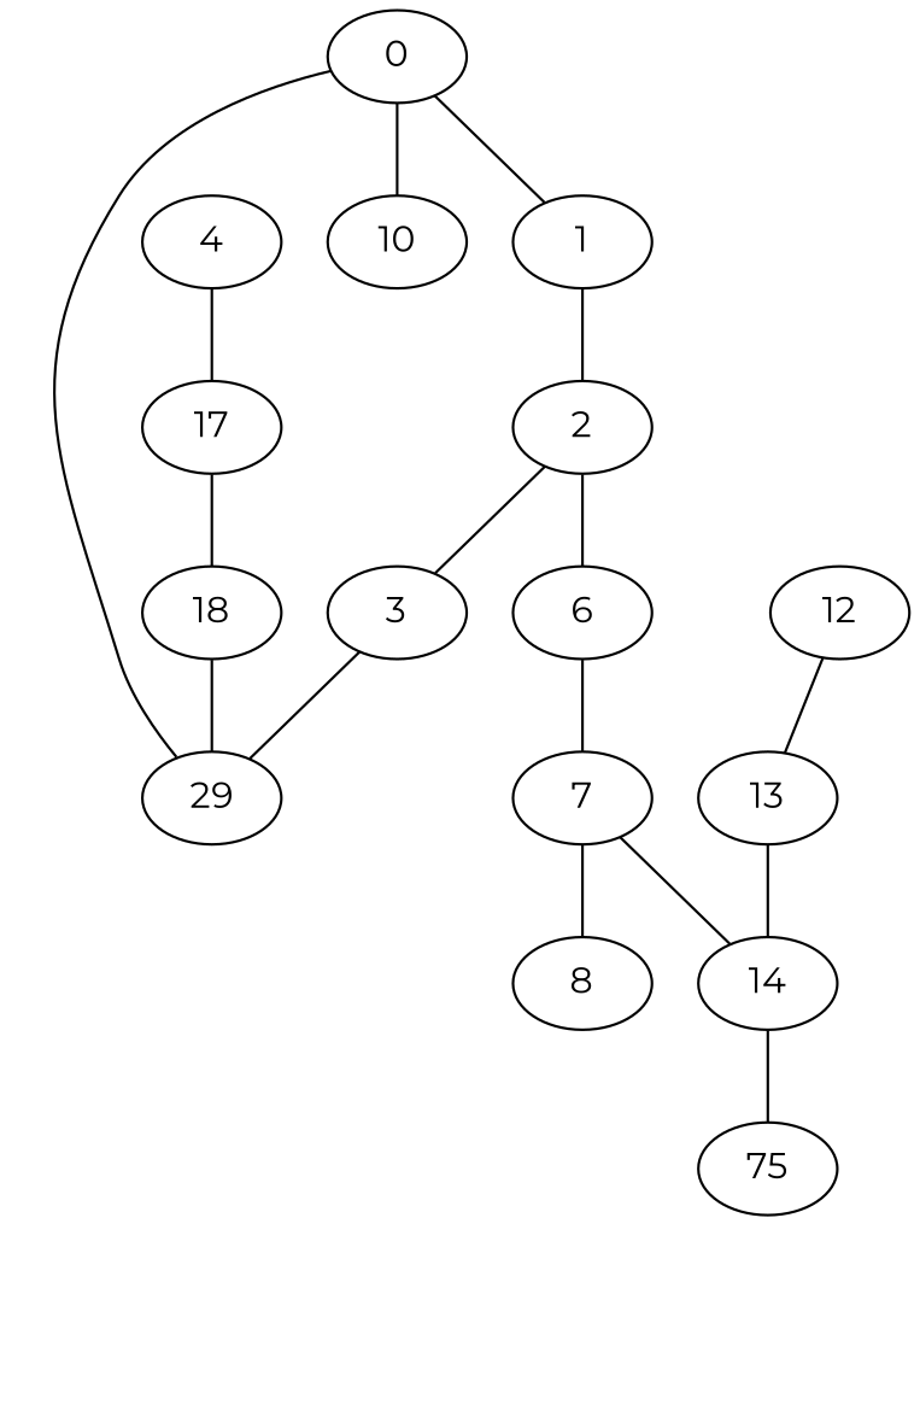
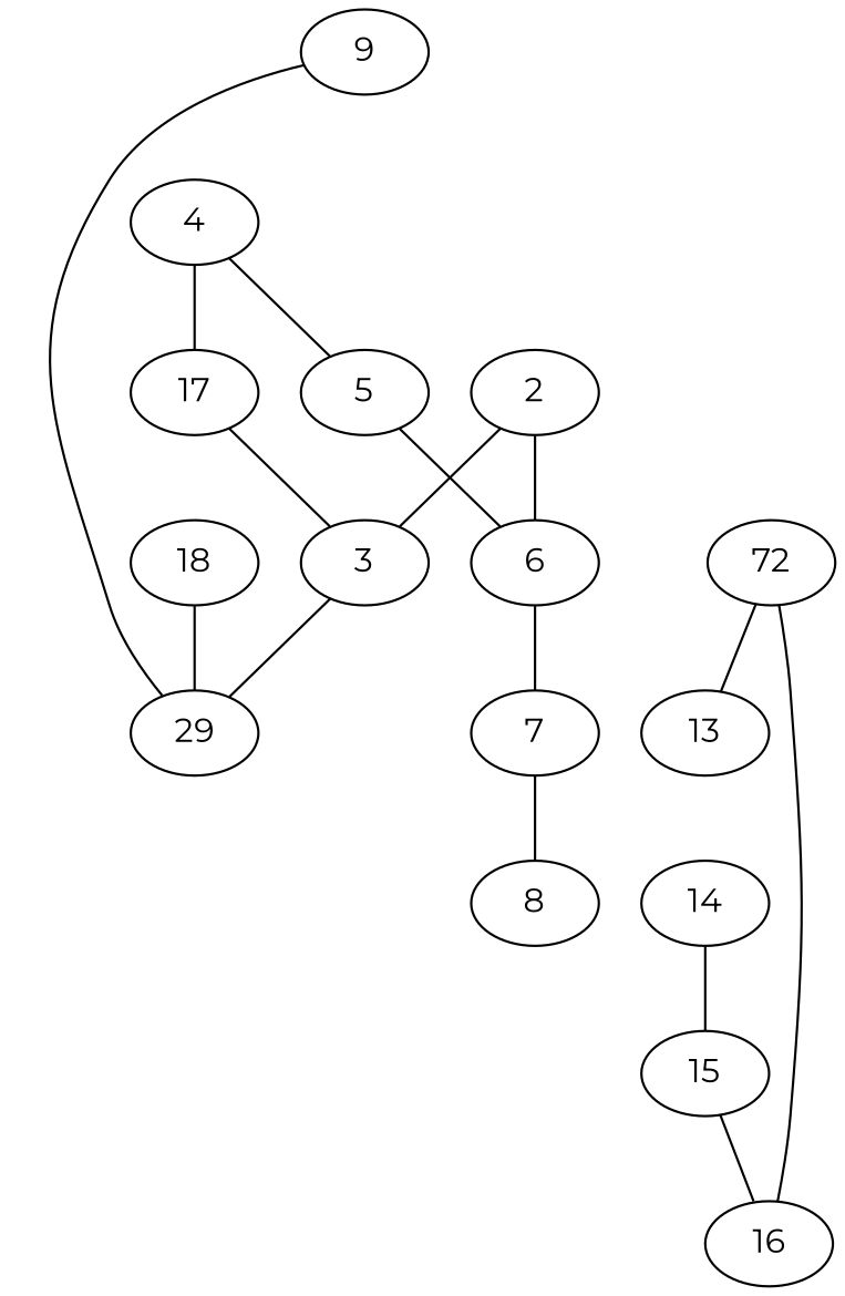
  strict graph {
    fontname=Montserrat
    node [fontname=Montserrat]
    edge [fontname=Montserrat]
-   0
-   1
-   10
+   0 [label=9]
    n4 [label=29]
    2
    3
    6
    7
    4
+   5
    17
    18
-   15 [label=75]
+   15
+   16
    8
    14
    13
-   12
-   0 -- 1
-   0 -- 10
+   12 [label=72]
    0 -- n4
-   1 -- 2
    2 -- 3
    2 -- 6
    3 -- n4
    6 -- 7
    7 -- 8
-   7 -- 14
+   4 -- 5
    4 -- 17
-   17 -- 18
+   5 -- 6
+   17 -- 3
    18 -- n4
+   15 -- 16
    14 -- 15
-   13 -- 14
+   12 -- 16
    12 -- 13
  }
